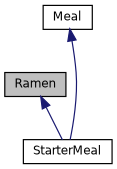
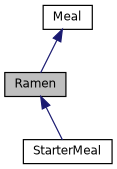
  digraph {
    node [color=black fillcolor=white fontname=Helvetica fontsize=10 shape=record style=filled]
    edge [color=midnightblue dir=back fontname=Helvetica fontsize=10 labelfontname=Helvetica labelfontsize=10 style=solid]
    n1 [fillcolor=grey75 fontcolor=black height=0.2 label=Ramen width=0.4]
    n2 [height=0.2 label=StarterMeal width=0.4]
    n3 [height=0.2 label=Meal width=0.4]
    n1 -> n2
-   n3 -> n2
+   n3 -> n1
  }
